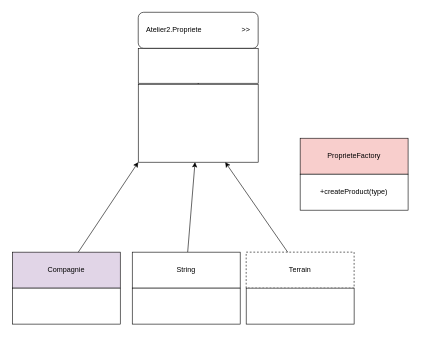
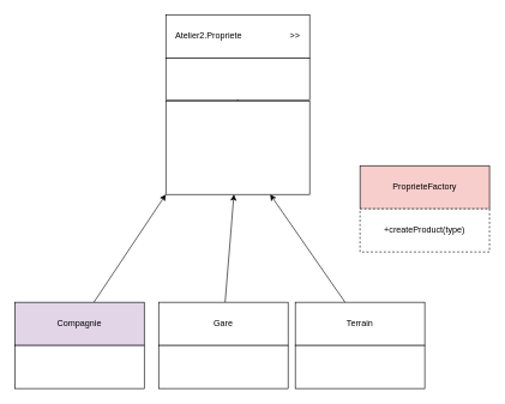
  <mxCell id="0" />
  <mxCell id="1" parent="0" />
  <mxCell id="2" value="" style="group" vertex="1" connectable="0" parent="1"><mxGeometry x="500" y="230" width="180" height="120" as="geometry" /></mxCell>
  <mxCell id="3" value="ProprieteFactory" style="rounded=0;whiteSpace=wrap;html=1;fillColor=#f8cecc;" vertex="1" parent="2"><mxGeometry width="180" height="60" as="geometry" /></mxCell>
- <mxCell id="4" value="+createProduct(type)" style="rounded=0;whiteSpace=wrap;html=1;" vertex="1" parent="2"><mxGeometry y="60" width="180" height="60" as="geometry" /></mxCell>
+ <mxCell id="4" value="+createProduct(type)" style="rounded=0;whiteSpace=wrap;html=1;dashed=1;" vertex="1" parent="2"><mxGeometry y="60" width="180" height="60" as="geometry" /></mxCell>
  <mxCell id="5" value="" style="group" vertex="1" connectable="0" parent="1"><mxGeometry x="230" y="20" width="200" height="250" as="geometry" /></mxCell>
- <mxCell id="6" value="Atelier2.Propriete&amp;nbsp;&lt;font color=&quot;#ffffff&quot;&gt;&amp;lt;&amp;lt; abstract&amp;nbsp;&lt;/font&gt;&amp;gt;&amp;gt;" style="whiteSpace=wrap;html=1;rounded=1;" vertex="1" parent="5"><mxGeometry width="200" height="60" as="geometry" /></mxCell>
+ <mxCell id="6" value="Atelier2.Propriete&amp;nbsp;&lt;font color=&quot;#ffffff&quot;&gt;&amp;lt;&amp;lt; abstract&amp;nbsp;&lt;/font&gt;&amp;gt;&amp;gt;" style="rounded=0;whiteSpace=wrap;html=1;" vertex="1" parent="5"><mxGeometry width="200" height="60" as="geometry" /></mxCell>
  <mxCell id="7" value="" style="edgeStyle=none;html=1;fontColor=#FFFFFF;" edge="1" parent="5" source="8" target="9"><mxGeometry relative="1" as="geometry" /></mxCell>
- <mxCell id="8" value="&lt;p&gt;&lt;font color=&quot;#ffffff&quot;&gt;&lt;span style=&quot;font-family: -webkit-standard; font-size: medium; text-align: start; caret-color: rgb(0, 0, 0);&quot;&gt;#prix : int&lt;/span&gt;&lt;br&gt;&lt;/font&gt;&lt;/p&gt;&lt;p&gt;&lt;span style=&quot;font-family: var(--monaco-monospace-font);&quot;&gt;&lt;font style=&quot;&quot; color=&quot;#ffffff&quot;&gt;#nom : String&lt;/font&gt;&lt;/span&gt;&lt;/p&gt;" style="rounded=0;whiteSpace=wrap;html=1;" vertex="1" parent="5"><mxGeometry y="60.337" width="200" height="57.967" as="geometry" /></mxCell>
+ <mxCell id="8" value="&lt;p&gt;&lt;font color=&quot;#ffffff&quot;&gt;&lt;span style=&quot;font-family: -webkit-standard; font-size: medium; text-align: start; caret-color: rgb(0, 0, 0);&quot;&gt;#prix : int&lt;/span&gt;&lt;br&gt;&lt;/font&gt;&lt;/p&gt;&lt;p&gt;&lt;span style=&quot;font-family: var(--monaco-monospace-font);&quot;&gt;&lt;font style=&quot;&quot; color=&quot;#ffffff&quot;&gt;#getPrix : String&lt;/font&gt;&lt;/span&gt;&lt;/p&gt;" style="rounded=0;whiteSpace=wrap;html=1;" vertex="1" parent="5"><mxGeometry y="60.337" width="200" height="57.967" as="geometry" /></mxCell>
  <mxCell id="9" value="&lt;span style=&quot;color: rgb(255, 255, 255); background-color: transparent; font-family: Arial, sans-serif; font-size: 11px; text-align: start; caret-color: rgb(0, 0, 0);&quot;&gt;&lt;br&gt;&lt;ul&gt;&lt;li&gt;&lt;span style=&quot;color: rgb(255, 255, 255); font-family: Arial, sans-serif; font-size: 11px; text-align: start; caret-color: rgb(0, 0, 0);&quot;&gt;+getPrix() : int&lt;/span&gt;&lt;/li&gt;&lt;li&gt;&lt;span style=&quot;color: rgb(255, 255, 255); background-color: transparent; font-family: Arial, sans-serif; font-size: 11px; text-align: start; caret-color: rgb(0, 0, 0);&quot;&gt;+setPrix(prix : int) : void&lt;/span&gt;&lt;/li&gt;&lt;li&gt;&lt;span style=&quot;font-family: Arial, sans-serif; background-color: transparent; font-variant-alternates: normal; font-variant-numeric: normal; font-variant-east-asian: normal; font-variant-position: normal; vertical-align: baseline;&quot;&gt;&lt;font color=&quot;#ffffff&quot;&gt;+getNom() : String&lt;/font&gt;&lt;/span&gt;&lt;/li&gt;&lt;li&gt;&lt;span style=&quot;font-family: Arial, sans-serif; background-color: transparent; font-variant-alternates: normal; font-variant-numeric: normal; font-variant-east-asian: normal; font-variant-position: normal; vertical-align: baseline;&quot;&gt;&lt;font color=&quot;#ffffff&quot;&gt;+setNom(nom : String) : void&lt;/font&gt;&lt;/span&gt;&lt;/li&gt;&lt;li&gt;&lt;span style=&quot;font-family: Arial, sans-serif; background-color: transparent; font-variant-alternates: normal; font-variant-numeric: normal; font-variant-east-asian: normal; font-variant-position: normal; vertical-align: baseline;&quot;&gt;&lt;font color=&quot;#ffffff&quot;&gt;+afficher() : void&lt;/font&gt;&lt;/span&gt;&lt;/li&gt;&lt;/ul&gt;&lt;/span&gt;&lt;p style=&quot;font-size: 11px; text-align: start; caret-color: rgb(0, 0, 0); background-color: initial; line-height: 1.38; margin-top: 0pt; margin-bottom: 0pt;&quot; dir=&quot;ltr&quot;&gt;&lt;/p&gt;" style="rounded=0;whiteSpace=wrap;html=1;" vertex="1" parent="5"><mxGeometry y="120" width="200" height="130" as="geometry" /></mxCell>
  <mxCell id="10" value="" style="edgeStyle=none;html=1;fontColor=#FFFFFF;" edge="1" parent="1" source="12" target="9"><mxGeometry relative="1" as="geometry" /></mxCell>
  <mxCell id="11" value="" style="group" vertex="1" connectable="0" parent="1"><mxGeometry x="220" y="420" width="180" height="120" as="geometry" /></mxCell>
- <mxCell id="12" value="String" style="rounded=0;whiteSpace=wrap;html=1;" vertex="1" parent="11"><mxGeometry width="180" height="60" as="geometry" /></mxCell>
+ <mxCell id="12" value="Gare" style="rounded=0;whiteSpace=wrap;html=1;" vertex="1" parent="11"><mxGeometry width="180" height="60" as="geometry" /></mxCell>
  <mxCell id="13" value="&lt;p style=&quot;margin: 0px; font-variant-numeric: normal; font-variant-east-asian: normal; font-variant-alternates: normal; font-size-adjust: none; font-kerning: auto; font-optical-sizing: auto; font-feature-settings: normal; font-variation-settings: normal; font-variant-position: normal; font-stretch: normal; font-size: 11px; line-height: normal; text-align: start;&quot; class=&quot;p1&quot;&gt;&lt;font color=&quot;#ffffff&quot;&gt;+ afficher()&lt;/font&gt;&lt;/p&gt;" style="rounded=0;whiteSpace=wrap;html=1;" vertex="1" parent="11"><mxGeometry y="60" width="180" height="60" as="geometry" /></mxCell>
  <mxCell id="14" value="" style="group" vertex="1" connectable="0" parent="1"><mxGeometry x="410" y="420" width="180" height="120" as="geometry" /></mxCell>
- <mxCell id="15" value="Terrain" style="rounded=0;whiteSpace=wrap;html=1;dashed=1;" vertex="1" parent="14"><mxGeometry width="180" height="60" as="geometry" /></mxCell>
+ <mxCell id="15" value="Terrain" style="rounded=0;whiteSpace=wrap;html=1;" vertex="1" parent="14"><mxGeometry width="180" height="60" as="geometry" /></mxCell>
  <mxCell id="16" value="&lt;p style=&quot;margin: 0px; font-variant-numeric: normal; font-variant-east-asian: normal; font-variant-alternates: normal; font-size-adjust: none; font-kerning: auto; font-optical-sizing: auto; font-feature-settings: normal; font-variation-settings: normal; font-variant-position: normal; font-stretch: normal; font-size: 11px; line-height: normal; text-align: start;&quot; class=&quot;p1&quot;&gt;&lt;font color=&quot;#ffffff&quot;&gt;+ afficher()&lt;/font&gt;&lt;/p&gt;" style="rounded=0;whiteSpace=wrap;html=1;" vertex="1" parent="14"><mxGeometry y="60" width="180" height="60" as="geometry" /></mxCell>
  <mxCell id="17" value="" style="group" vertex="1" connectable="0" parent="1"><mxGeometry x="20" y="420" width="180" height="120" as="geometry" /></mxCell>
  <mxCell id="18" value="Compagnie" style="rounded=0;whiteSpace=wrap;html=1;fillColor=#e1d5e7;" vertex="1" parent="17"><mxGeometry width="180" height="60" as="geometry" /></mxCell>
  <mxCell id="19" value="&lt;p style=&quot;margin: 0px; font-variant-numeric: normal; font-variant-east-asian: normal; font-variant-alternates: normal; font-size-adjust: none; font-kerning: auto; font-optical-sizing: auto; font-feature-settings: normal; font-variation-settings: normal; font-variant-position: normal; font-stretch: normal; font-size: 11px; line-height: normal; text-align: start;&quot; class=&quot;p1&quot;&gt;&lt;font color=&quot;#ffffff&quot;&gt;+ afficher()&lt;/font&gt;&lt;/p&gt;" style="rounded=0;whiteSpace=wrap;html=1;" vertex="1" parent="17"><mxGeometry y="60" width="180" height="60" as="geometry" /></mxCell>
  <mxCell id="20" style="edgeStyle=none;html=1;entryX=0;entryY=1;entryDx=0;entryDy=0;fontColor=#FFFFFF;" edge="1" parent="1" source="18" target="9"><mxGeometry relative="1" as="geometry" /></mxCell>
  <mxCell id="21" value="" style="edgeStyle=none;html=1;fontColor=#FFFFFF;" edge="1" parent="1" source="15" target="9"><mxGeometry relative="1" as="geometry" /></mxCell>
